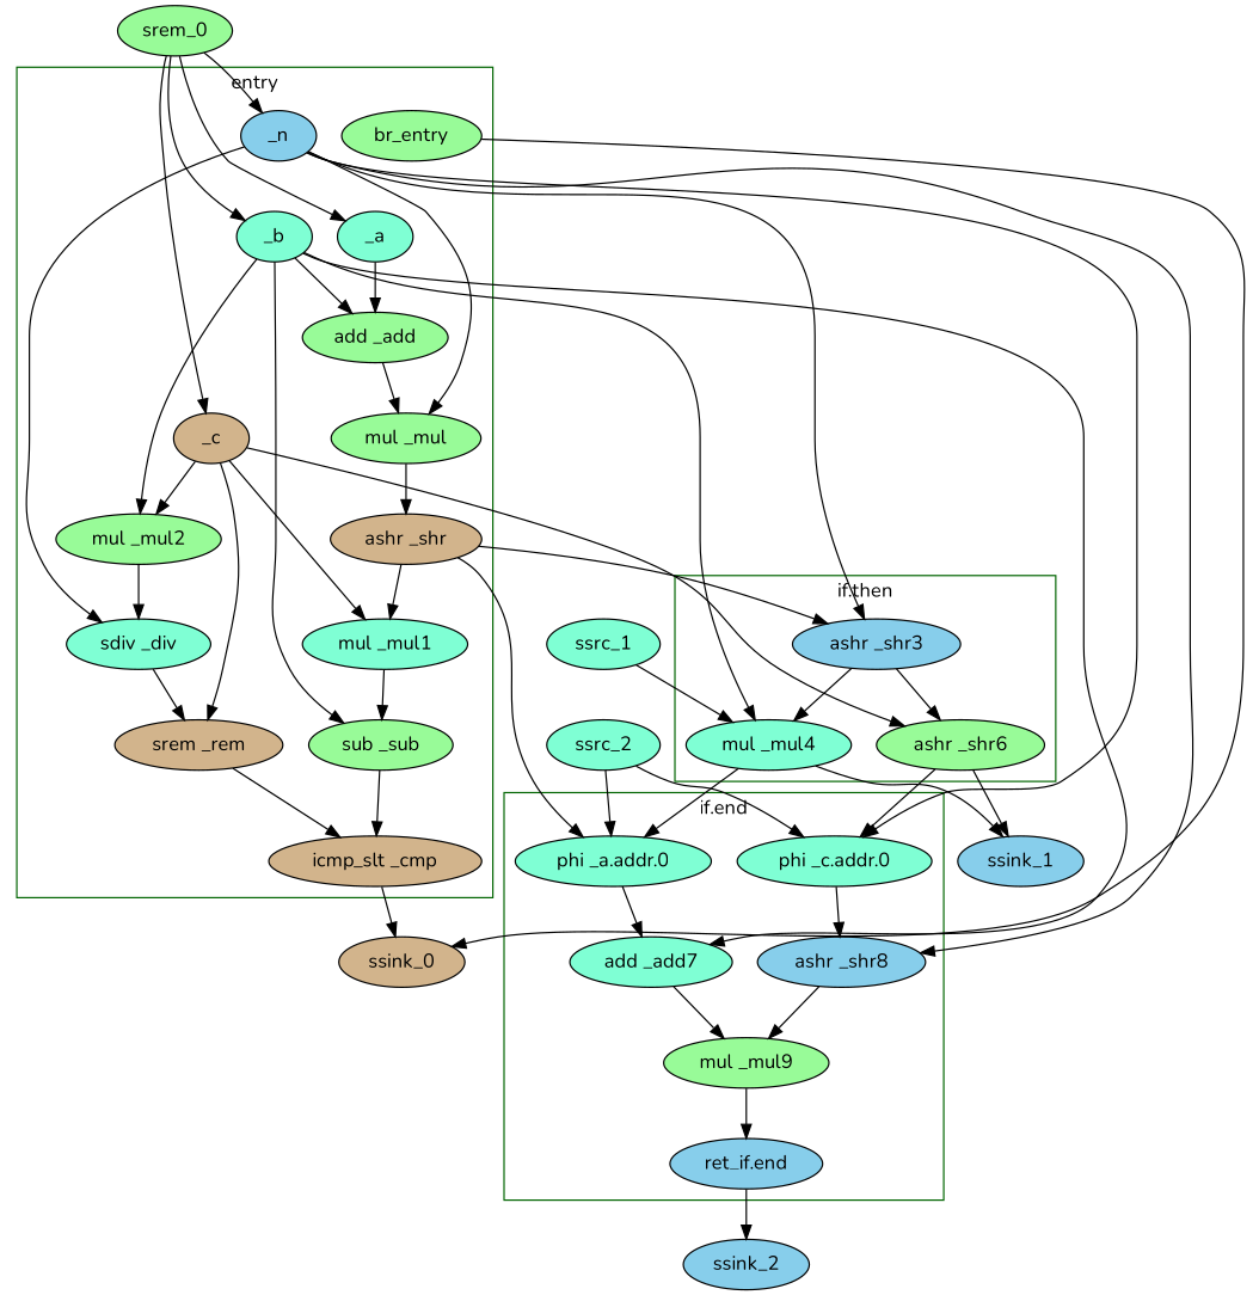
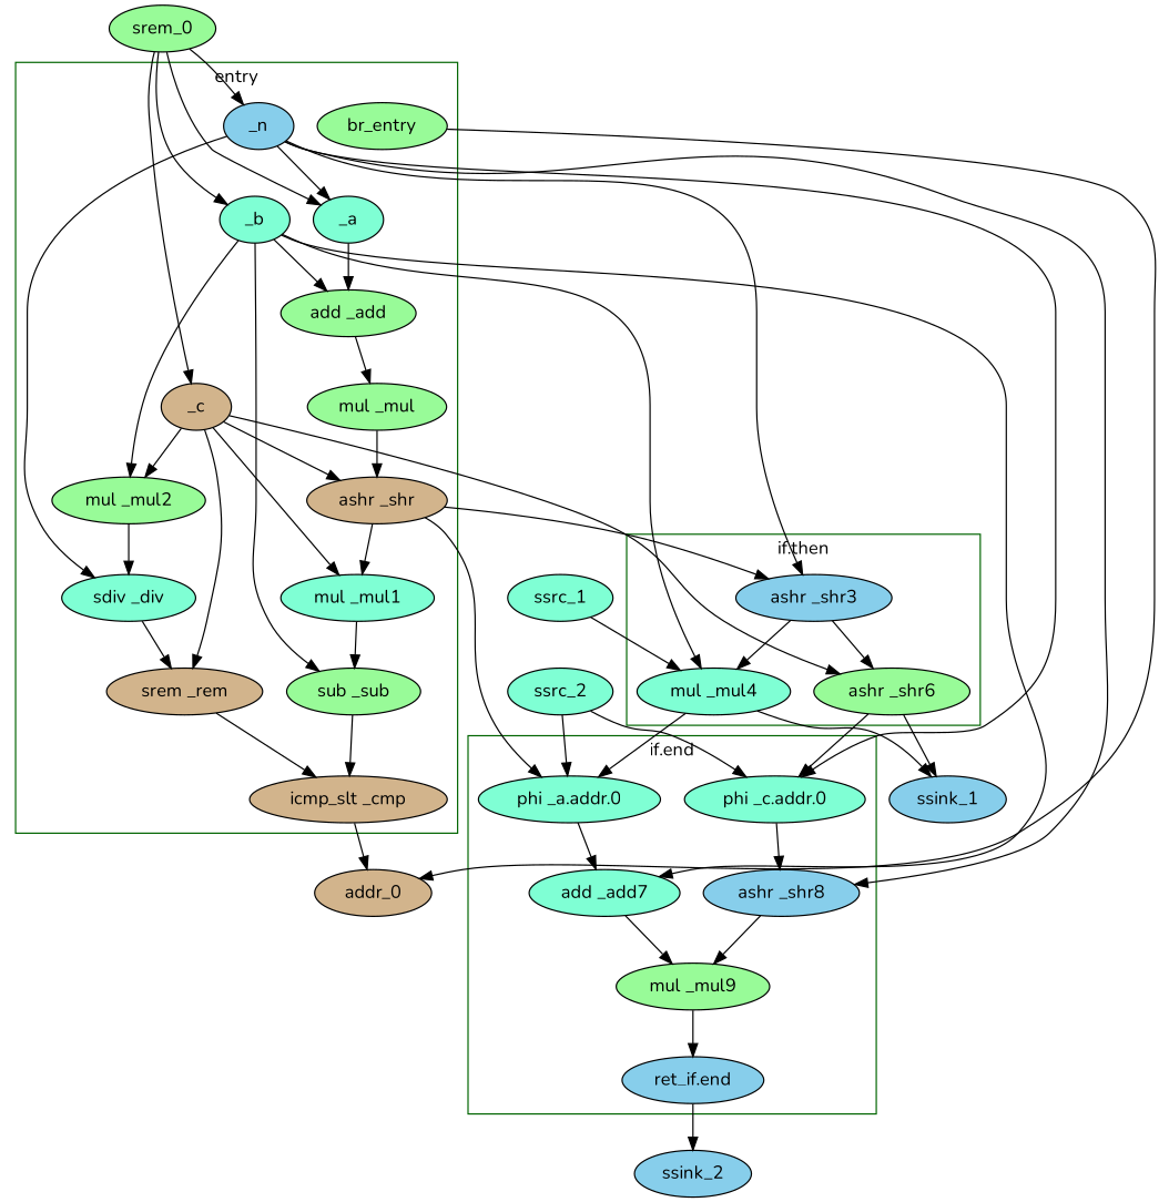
  digraph {
    fontname=Nunito
    node [bbID=entry bitwidth=32 fillcolor=aquamarine fontname=Nunito style=filled type=mul]
    edge [fontname=Nunito]
    n1 [bbID="if.then" fillcolor=skyblue height=0.5 instruction="%shr3 = ashr i32 %shr, %n" label="ashr _shr3" type=ashr width=1.661]
    n2 [bbID="if.then" height=0.5 instruction="%mul4 = mul nsw i32 %shr3, %b" label="mul _mul4" width=1.6429]
    n3 [bbID="if.then" fillcolor=palegreen height=0.5 instruction="%shr6 = ashr i32 %shr3, %c" label="ashr _shr6" type=ashr width=1.661]
    n4 [bbID="if.end" height=0.5 instruction="%c.addr.0 = phi i32 [ %shr6, %if.then ], [ %c, %entry ]" label="phi _c.addr.0" type=phi width=1.9318]
    n5 [bbID="if.end" fillcolor=skyblue height=0.5 instruction="%shr8 = ashr i32 %n, %c.addr.0" label="ashr _shr8" type=ashr width=1.661]
    n6 [bbID="if.end" fillcolor=palegreen height=0.5 instruction="%mul9 = mul nsw i32 %add7, %shr8" label="mul _mul9" width=1.6429]
    n7 [bbID="if.end" bitwidth=0 fillcolor=skyblue height=0.5 instruction="ret i32 %mul9" label="ret_if.end" type=ret width=1.5165]
    n8 [bbID="if.end" height=0.5 instruction="%a.addr.0 = phi i32 [ %mul4, %if.then ], [ %shr, %entry ]" label="phi _a.addr.0" type=phi width=1.9498]
    n9 [bbID="if.end" height=0.5 instruction="%add7 = add nsw i32 %a.addr.0, %b" label="add _add7" type=add width=1.6068]
    n10 [fillcolor=palegreen height=0.5 instruction="%add = add nsw i32 %b, %a" label="add _add" type=add width=1.4443]
    n11 [fillcolor=palegreen height=0.5 instruction="%mul = mul nsw i32 %add, %n" label="mul _mul" width=1.4804]
    n12 [fillcolor=tan height=0.5 instruction="%shr = ashr i32 %mul, %c" label="ashr _shr" type=ashr width=1.4985]
    n13 [height=0.5 instruction="%mul1 = mul nsw i32 %shr, %c" label="mul _mul1" width=1.6429]
    n14 [fillcolor=palegreen height=0.5 instruction="%sub = sub nsw i32 %mul1, %b" label="sub _sub" type=sub width=1.4263]
    _b [height=0.5 type=argument width=0.75 bitwidth=""]
    n16 [fillcolor=palegreen height=0.5 instruction="%mul2 = mul nsw i32 %c, %b" label="mul _mul2" width=1.6429]
    n17 [bitwidth=1 fillcolor=tan height=0.5 instruction="%cmp = icmp slt i32 %sub, %rem" label="icmp_slt _cmp" type=icmp width=2.1123]
    n18 [height=0.5 instruction="%div = sdiv i32 %n, %mul2" label="sdiv _div" type=sdiv width=1.4263]
    n19 [bitwidth=0 fillcolor=palegreen height=0.5 instruction="br i1 %cmp, label %if.end, label %if.then" label=br_entry type=br width=1.3902]
    n20 [fillcolor=tan height=0.5 instruction="%rem = srem i32 %div, %c" label="srem _rem" type=srem width=1.661]
    _a [height=0.5 type=argument width=0.75 bitwidth=""]
    _n [fillcolor=skyblue height=0.5 type=argument width=0.75 bitwidth=""]
    _c [fillcolor=tan height=0.5 type=argument width=0.75 bitwidth=""]
    n24 [bbID="BB1\n(if.then)" fillcolor=skyblue height=0.5 label=ssink_1 type=supersink width=1.2457 bitwidth=""]
    n25 [bbID="BB2\n(if.end)" fillcolor=skyblue height=0.5 label=ssink_2 type=supersink width=1.2457 bitwidth=""]
-   n26 [bbID="BB0\n(entry)" fillcolor=tan height=0.5 label=ssink_0 type=supersink width=1.2457 bitwidth=""]
+   n26 [bbID="BB0\n(entry)" fillcolor=tan height=0.5 label=addr_0 type=supersink width=1.2457 bitwidth=""]
    n27 [bbID="BB0\n(entry)" fillcolor=palegreen height=0.5 label=srem_0 type=supersource width=1.1193 bitwidth=""]
    n28 [bbID="BB2\n(if.end)" height=0.5 label=ssrc_2 type=supersource width=1.1193 bitwidth=""]
    n29 [bbID="BB1\n(if.then)" height=0.5 label=ssrc_1 type=supersource width=1.1193 bitwidth=""]
    subgraph cluster_1 {
      color=darkgreen
      label="if.then"
      n1
      n2
      n3
    }
    subgraph cluster_2 {
      color=darkgreen
      label="if.end"
      n4
      n5
      n6
      n7
      n8
      n9
    }
    subgraph cluster_3 {
      color=darkgreen
      label=entry
      n10
      n11
      n12
      n13
      n14
      _b
      n16
      n17
      n18
      n19
      n20
      _a
      _n
      _c
    }
    n1 -> n2
    n1 -> n3
    n2 -> n8
    n2 -> n24
    n3 -> n4
    n3 -> n24
    n4 -> n5
    n5 -> n6
    n6 -> n7
    n7 -> n25
    n8 -> n9
    n9 -> n6
    n10 -> n11
    n11 -> n12
    n12 -> n1
    n12 -> n8
    n12 -> n13
    n13 -> n14
    n14 -> n17
    _b -> n2
    _b -> n9
    _b -> n10
    _b -> n14
    _b -> n16
    n16 -> n18
    n17 -> n26
    n18 -> n20
    n19 -> n26
    n20 -> n17
    _a -> n10
    _n -> n1
    _n -> n4
    _n -> n5
-   _n -> n11
+   _n -> _a
    _n -> n18
    _c -> n3
+   _c -> n12
    _c -> n13
    _c -> n16
    _c -> n20
    n27 -> _b
    n27 -> _a
    n27 -> _n
    n27 -> _c
    n28 -> n4
    n28 -> n8
    n29 -> n2
  }
